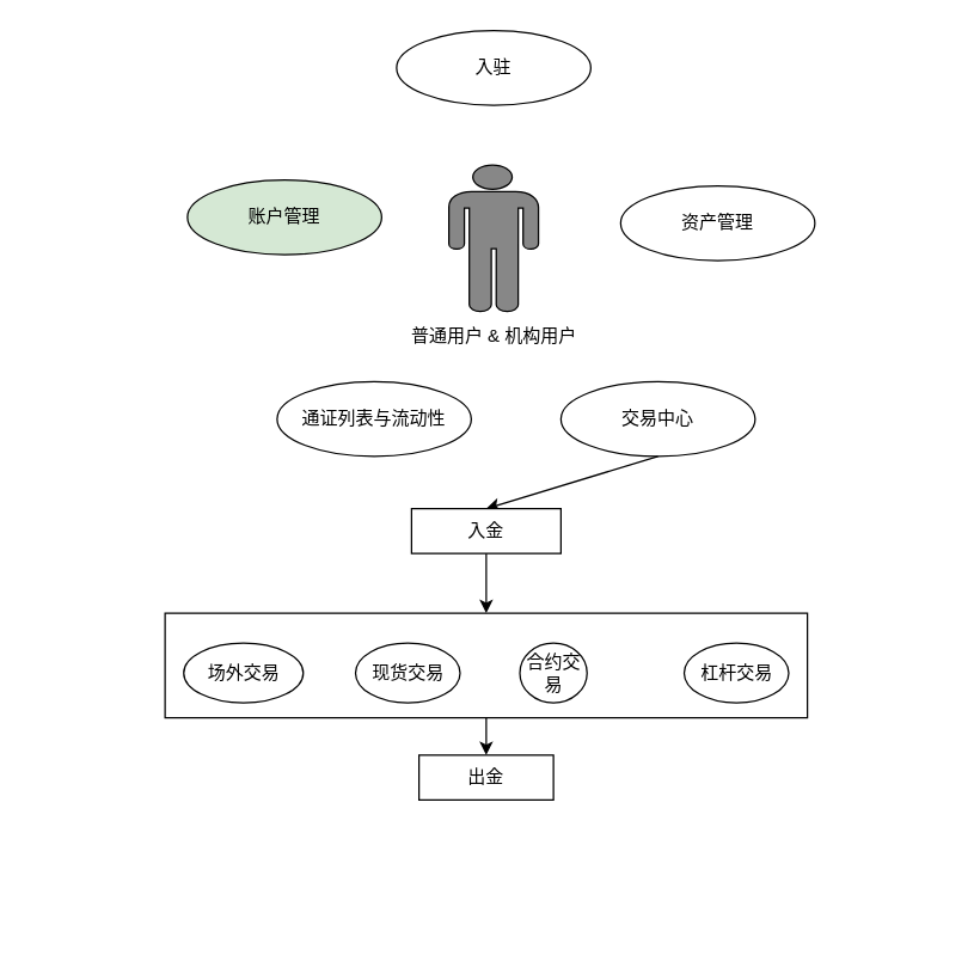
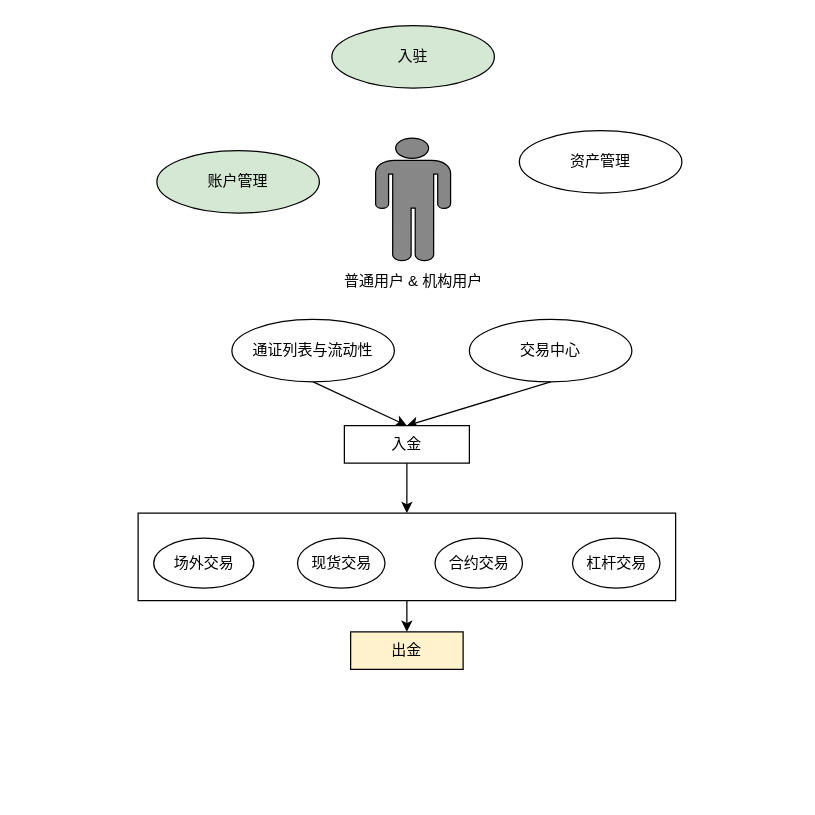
  <mxCell id="0" />
  <mxCell id="1" parent="0" />
  <mxCell id="2" value="" style="shape=mxgraph.signs.people.man_1;html=1;fillColor=#878787;strokeColor=#000000;verticalLabelPosition=bottom;verticalAlign=top;align=center;" vertex="1" parent="1"><mxGeometry x="300" y="110" width="60" height="98" as="geometry" /></mxCell>
  <mxCell id="3" value="普通用户 &amp;amp; 机构用户" style="text;html=1;align=center;verticalAlign=middle;resizable=0;points=[];autosize=1;" vertex="1" parent="1"><mxGeometry x="265" y="215" width="130" height="20" as="geometry" /></mxCell>
- <mxCell id="4" value="入驻" style="ellipse;whiteSpace=wrap;html=1;" vertex="1" parent="1"><mxGeometry x="265" y="20" width="130" height="50" as="geometry" /></mxCell>
+ <mxCell id="4" value="入驻" style="ellipse;whiteSpace=wrap;html=1;fillColor=#d5e8d4;" vertex="1" parent="1"><mxGeometry x="265" y="20" width="130" height="50" as="geometry" /></mxCell>
  <mxCell id="5" value="通证列表与流动性" style="ellipse;whiteSpace=wrap;html=1;" vertex="1" parent="1"><mxGeometry x="185" y="255" width="130" height="50" as="geometry" /></mxCell>
  <mxCell id="6" value="交易中心" style="ellipse;whiteSpace=wrap;html=1;" vertex="1" parent="1"><mxGeometry x="375" y="255" width="130" height="50" as="geometry" /></mxCell>
- <mxCell id="7" value="资产管理" style="ellipse;whiteSpace=wrap;html=1;" vertex="1" parent="1"><mxGeometry x="415" y="124" width="130" height="50" as="geometry" /></mxCell>
+ <mxCell id="7" value="资产管理" style="ellipse;whiteSpace=wrap;html=1;" vertex="1" parent="1"><mxGeometry x="415" y="104" width="130" height="50" as="geometry" /></mxCell>
  <mxCell id="8" value="账户管理" style="ellipse;whiteSpace=wrap;html=1;fillColor=#d5e8d4;" vertex="1" parent="1"><mxGeometry x="125" y="120" width="130" height="50" as="geometry" /></mxCell>
+ <mxCell id="9" value="" style="endArrow=classic;html=1;exitX=0.5;exitY=1;exitDx=0;exitDy=0;entryX=0.5;entryY=0;entryDx=0;entryDy=0;" edge="1" parent="1" source="5" target="19"><mxGeometry width="50" height="50" relative="1" as="geometry"><mxPoint x="235" y="390" as="sourcePoint" /><mxPoint x="315" y="350" as="targetPoint" /></mxGeometry></mxCell>
  <mxCell id="10" value="" style="endArrow=classic;html=1;exitX=0.5;exitY=1;exitDx=0;exitDy=0;entryX=0.5;entryY=0;entryDx=0;entryDy=0;" edge="1" parent="1" source="6" target="19"><mxGeometry width="50" height="50" relative="1" as="geometry"><mxPoint x="260" y="315" as="sourcePoint" /><mxPoint x="325" y="358" as="targetPoint" /></mxGeometry></mxCell>
  <mxCell id="11" value="" style="group" vertex="1" connectable="0" parent="1"><mxGeometry x="20" y="410" width="610" height="220" as="geometry" /></mxCell>
  <mxCell id="12" value="" style="edgeStyle=orthogonalEdgeStyle;rounded=0;orthogonalLoop=1;jettySize=auto;html=1;" edge="1" parent="11" source="13" target="14"><mxGeometry relative="1" as="geometry" /></mxCell>
  <mxCell id="13" value="" style="rounded=0;whiteSpace=wrap;html=1;" vertex="1" parent="11"><mxGeometry x="90" width="430" height="70" as="geometry" /></mxCell>
- <mxCell id="14" value="出金" style="rounded=0;whiteSpace=wrap;html=1;" vertex="1" parent="11"><mxGeometry x="260" y="95" width="90" height="30" as="geometry" /></mxCell>
- <mxCell id="15" value="合约交易" style="ellipse;whiteSpace=wrap;html=1;" vertex="1" parent="11"><mxGeometry x="327.5" y="20" width="45" height="40" as="geometry" /></mxCell>
+ <mxCell id="14" value="出金" style="rounded=0;whiteSpace=wrap;html=1;fillColor=#fff2cc;" vertex="1" parent="11"><mxGeometry x="260" y="95" width="90" height="30" as="geometry" /></mxCell>
+ <mxCell id="15" value="合约交易" style="ellipse;whiteSpace=wrap;html=1;" vertex="1" parent="11"><mxGeometry x="327.5" y="20" width="70" height="40" as="geometry" /></mxCell>
  <mxCell id="16" value="杠杆交易" style="ellipse;whiteSpace=wrap;html=1;" vertex="1" parent="11"><mxGeometry x="437.5" y="20" width="70" height="40" as="geometry" /></mxCell>
  <mxCell id="17" value="场外交易" style="ellipse;whiteSpace=wrap;html=1;" vertex="1" parent="11"><mxGeometry x="102.5" y="20" width="80" height="40" as="geometry" /></mxCell>
  <mxCell id="18" value="现货交易" style="ellipse;whiteSpace=wrap;html=1;" vertex="1" parent="11"><mxGeometry x="217.5" y="20" width="70" height="40" as="geometry" /></mxCell>
  <mxCell id="19" value="入金" style="rounded=0;whiteSpace=wrap;html=1;" vertex="1" parent="1"><mxGeometry x="275" y="340" width="100" height="30" as="geometry" /></mxCell>
  <mxCell id="20" value="" style="endArrow=classic;html=1;exitX=0.5;exitY=1;exitDx=0;exitDy=0;entryX=0.5;entryY=0;entryDx=0;entryDy=0;" edge="1" parent="1" source="19" target="13"><mxGeometry width="50" height="50" relative="1" as="geometry"><mxPoint x="260" y="315" as="sourcePoint" /><mxPoint x="335" y="370" as="targetPoint" /></mxGeometry></mxCell>
